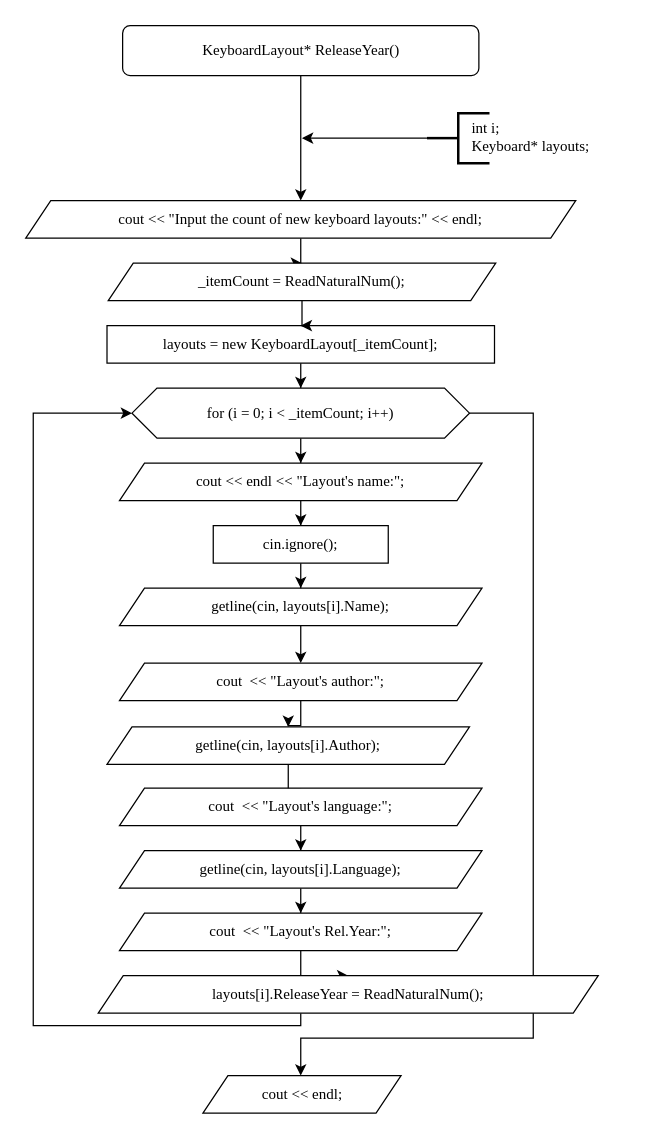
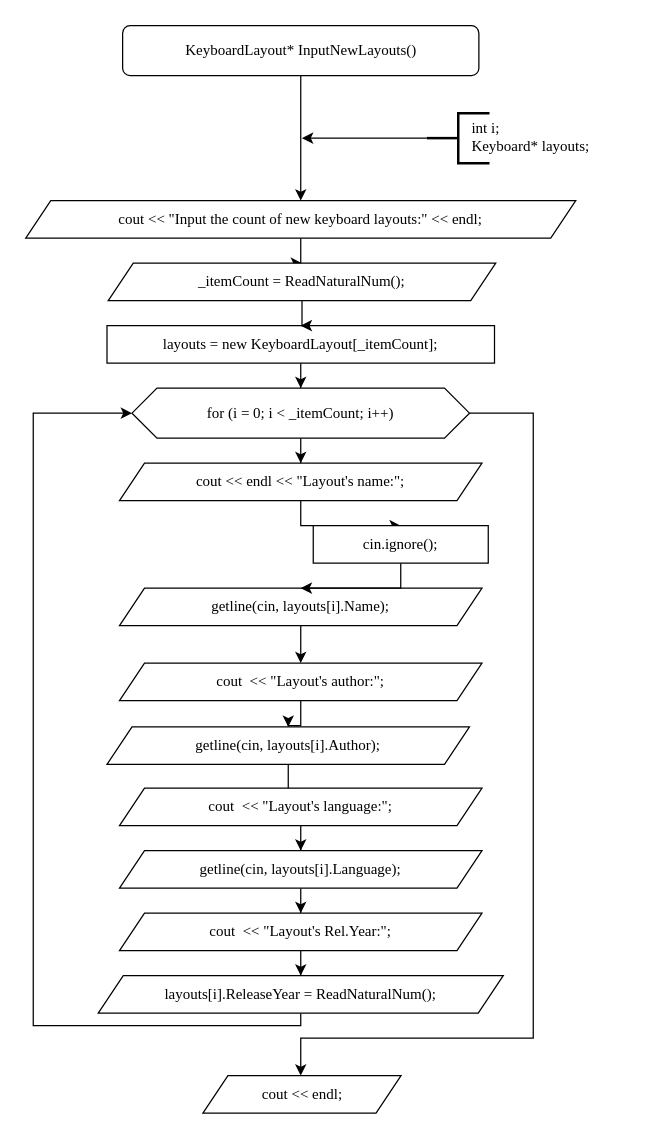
  <mxCell id="0" />
  <mxCell id="1" parent="0" />
  <mxCell id="2" style="edgeStyle=orthogonalEdgeStyle;rounded=0;orthogonalLoop=1;jettySize=auto;html=1;entryX=0.5;entryY=0;entryDx=0;entryDy=0;" edge="1" parent="1" source="3" target="5"><mxGeometry relative="1" as="geometry" /></mxCell>
- <mxCell id="3" value="KeyboardLayout* ReleaseYear()" style="rounded=1;whiteSpace=wrap;html=1;fontFamily=Consolas;" vertex="1" parent="1"><mxGeometry x="97.5" y="20" width="285" height="40" as="geometry" /></mxCell>
+ <mxCell id="3" value="KeyboardLayout* InputNewLayouts()" style="rounded=1;whiteSpace=wrap;html=1;fontFamily=Consolas;" vertex="1" parent="1"><mxGeometry x="97.5" y="20" width="285" height="40" as="geometry" /></mxCell>
  <mxCell id="4" style="edgeStyle=orthogonalEdgeStyle;rounded=0;orthogonalLoop=1;jettySize=auto;html=1;entryX=0.5;entryY=0;entryDx=0;entryDy=0;fontFamily=Consolas;" edge="1" parent="1" source="5" target="12"><mxGeometry relative="1" as="geometry" /></mxCell>
  <mxCell id="5" value="cout &amp;lt;&amp;lt; &quot;Input the count of new keyboard layouts:&quot; &amp;lt;&amp;lt; endl;" style="shape=parallelogram;perimeter=parallelogramPerimeter;whiteSpace=wrap;html=1;fixedSize=1;fontFamily=Consolas;" vertex="1" parent="1"><mxGeometry x="20" y="160" width="440" height="30" as="geometry" /></mxCell>
  <mxCell id="6" style="edgeStyle=orthogonalEdgeStyle;rounded=0;orthogonalLoop=1;jettySize=auto;html=1;fontFamily=Consolas;" edge="1" parent="1" source="7"><mxGeometry relative="1" as="geometry"><mxPoint x="241" y="110" as="targetPoint" /></mxGeometry></mxCell>
  <mxCell id="7" value="" style="strokeWidth=2;html=1;shape=mxgraph.flowchart.annotation_2;align=left;labelPosition=right;pointerEvents=1;" vertex="1" parent="1"><mxGeometry x="341" y="90" width="50" height="40" as="geometry" /></mxCell>
  <mxCell id="8" value="&lt;div&gt;int i;&lt;/div&gt;&lt;div&gt;Keyboard* layouts;&lt;/div&gt;" style="text;html=1;strokeColor=none;fillColor=none;align=left;verticalAlign=middle;whiteSpace=wrap;rounded=0;fontFamily=Consolas;" vertex="1" parent="1"><mxGeometry x="375" y="94" width="130" height="30" as="geometry" /></mxCell>
  <mxCell id="9" style="edgeStyle=orthogonalEdgeStyle;rounded=0;orthogonalLoop=1;jettySize=auto;html=1;entryX=0.5;entryY=0;entryDx=0;entryDy=0;fontFamily=Consolas;" edge="1" parent="1" source="10" target="15"><mxGeometry relative="1" as="geometry" /></mxCell>
  <mxCell id="10" value="layouts = new KeyboardLayout[_itemCount];" style="rounded=0;whiteSpace=wrap;html=1;fontFamily=Consolas;align=center;" vertex="1" parent="1"><mxGeometry x="85" y="260" width="310" height="30" as="geometry" /></mxCell>
  <mxCell id="11" style="edgeStyle=orthogonalEdgeStyle;rounded=0;orthogonalLoop=1;jettySize=auto;html=1;entryX=0.5;entryY=0;entryDx=0;entryDy=0;fontFamily=Consolas;" edge="1" parent="1" source="12" target="10"><mxGeometry relative="1" as="geometry" /></mxCell>
  <mxCell id="12" value="_itemCount = ReadNaturalNum();" style="shape=parallelogram;perimeter=parallelogramPerimeter;whiteSpace=wrap;html=1;fixedSize=1;fontFamily=Consolas;" vertex="1" parent="1"><mxGeometry x="86" y="210" width="310" height="30" as="geometry" /></mxCell>
  <mxCell id="13" style="edgeStyle=orthogonalEdgeStyle;rounded=0;orthogonalLoop=1;jettySize=auto;html=1;entryX=0.5;entryY=0;entryDx=0;entryDy=0;fontFamily=Consolas;" edge="1" parent="1" source="15" target="17"><mxGeometry relative="1" as="geometry" /></mxCell>
  <mxCell id="14" style="edgeStyle=orthogonalEdgeStyle;rounded=0;orthogonalLoop=1;jettySize=auto;html=1;fontFamily=Consolas;" edge="1" parent="1" source="15"><mxGeometry relative="1" as="geometry"><mxPoint x="240" y="860" as="targetPoint" /><Array as="points"><mxPoint x="426" y="330" /><mxPoint x="426" y="830" /></Array></mxGeometry></mxCell>
  <mxCell id="15" value="for (i = 0; i &amp;lt; _itemCount; i++)" style="shape=hexagon;perimeter=hexagonPerimeter2;whiteSpace=wrap;html=1;fixedSize=1;fontFamily=Consolas;" vertex="1" parent="1"><mxGeometry x="105" y="310" width="270" height="40" as="geometry" /></mxCell>
  <mxCell id="16" style="edgeStyle=orthogonalEdgeStyle;rounded=0;orthogonalLoop=1;jettySize=auto;html=1;entryX=0.5;entryY=0;entryDx=0;entryDy=0;fontFamily=Consolas;" edge="1" parent="1" source="17" target="21"><mxGeometry relative="1" as="geometry" /></mxCell>
  <mxCell id="17" value="cout &amp;lt;&amp;lt; endl &amp;lt;&amp;lt; &quot;Layout's name:&quot;;" style="shape=parallelogram;perimeter=parallelogramPerimeter;whiteSpace=wrap;html=1;fixedSize=1;fontFamily=Consolas;" vertex="1" parent="1"><mxGeometry x="95" y="370" width="290" height="30" as="geometry" /></mxCell>
  <mxCell id="18" style="edgeStyle=orthogonalEdgeStyle;rounded=0;orthogonalLoop=1;jettySize=auto;html=1;entryX=0.5;entryY=0;entryDx=0;entryDy=0;fontFamily=Consolas;" edge="1" parent="1" source="19" target="23"><mxGeometry relative="1" as="geometry" /></mxCell>
  <mxCell id="19" value="getline(cin, layouts[i].Name);" style="shape=parallelogram;perimeter=parallelogramPerimeter;whiteSpace=wrap;html=1;fixedSize=1;fontFamily=Consolas;" vertex="1" parent="1"><mxGeometry x="95" y="470" width="290" height="30" as="geometry" /></mxCell>
  <mxCell id="20" style="edgeStyle=orthogonalEdgeStyle;rounded=0;orthogonalLoop=1;jettySize=auto;html=1;entryX=0.5;entryY=0;entryDx=0;entryDy=0;fontFamily=Consolas;" edge="1" parent="1" source="21" target="19"><mxGeometry relative="1" as="geometry" /></mxCell>
- <mxCell id="21" value="cin.ignore();" style="rounded=0;whiteSpace=wrap;html=1;fontFamily=Consolas;align=center;" vertex="1" parent="1"><mxGeometry x="170" y="420" width="140" height="30" as="geometry" /></mxCell>
+ <mxCell id="21" value="cin.ignore();" style="rounded=0;whiteSpace=wrap;html=1;fontFamily=Consolas;align=center;" vertex="1" parent="1"><mxGeometry x="250" y="420" width="140" height="30" as="geometry" /></mxCell>
  <mxCell id="22" style="edgeStyle=orthogonalEdgeStyle;rounded=0;orthogonalLoop=1;jettySize=auto;html=1;fontFamily=Consolas;" edge="1" parent="1" source="23" target="25"><mxGeometry relative="1" as="geometry" /></mxCell>
  <mxCell id="23" value="cout&amp;nbsp; &amp;lt;&amp;lt; &quot;Layout's author:&quot;;" style="shape=parallelogram;perimeter=parallelogramPerimeter;whiteSpace=wrap;html=1;fixedSize=1;fontFamily=Consolas;" vertex="1" parent="1"><mxGeometry x="95" y="530" width="290" height="30" as="geometry" /></mxCell>
  <mxCell id="24" style="edgeStyle=orthogonalEdgeStyle;rounded=0;orthogonalLoop=1;jettySize=auto;html=1;fontFamily=Consolas;" edge="1" parent="1" source="25" target="27"><mxGeometry relative="1" as="geometry" /></mxCell>
  <mxCell id="25" value="getline(cin, layouts[i].Author);" style="shape=parallelogram;perimeter=parallelogramPerimeter;whiteSpace=wrap;html=1;fixedSize=1;fontFamily=Consolas;" vertex="1" parent="1"><mxGeometry x="85" y="581" width="290" height="30" as="geometry" /></mxCell>
  <mxCell id="26" style="edgeStyle=orthogonalEdgeStyle;rounded=0;orthogonalLoop=1;jettySize=auto;html=1;fontFamily=Consolas;" edge="1" parent="1" source="27" target="29"><mxGeometry relative="1" as="geometry" /></mxCell>
  <mxCell id="27" value="cout&amp;nbsp; &amp;lt;&amp;lt; &quot;Layout's language:&quot;;" style="shape=parallelogram;perimeter=parallelogramPerimeter;whiteSpace=wrap;html=1;fixedSize=1;fontFamily=Consolas;" vertex="1" parent="1"><mxGeometry x="95" y="630" width="290" height="30" as="geometry" /></mxCell>
  <mxCell id="28" style="edgeStyle=orthogonalEdgeStyle;rounded=0;orthogonalLoop=1;jettySize=auto;html=1;fontFamily=Consolas;" edge="1" parent="1" source="29" target="31"><mxGeometry relative="1" as="geometry" /></mxCell>
  <mxCell id="29" value="getline(cin, layouts[i].Language);" style="shape=parallelogram;perimeter=parallelogramPerimeter;whiteSpace=wrap;html=1;fixedSize=1;fontFamily=Consolas;" vertex="1" parent="1"><mxGeometry x="95" y="680" width="290" height="30" as="geometry" /></mxCell>
  <mxCell id="30" style="edgeStyle=orthogonalEdgeStyle;rounded=0;orthogonalLoop=1;jettySize=auto;html=1;entryX=0.5;entryY=0;entryDx=0;entryDy=0;fontFamily=Consolas;" edge="1" parent="1" source="31" target="33"><mxGeometry relative="1" as="geometry" /></mxCell>
  <mxCell id="31" value="cout&amp;nbsp; &amp;lt;&amp;lt; &quot;Layout's Rel.Year:&quot;;" style="shape=parallelogram;perimeter=parallelogramPerimeter;whiteSpace=wrap;html=1;fixedSize=1;fontFamily=Consolas;" vertex="1" parent="1"><mxGeometry x="95" y="730" width="290" height="30" as="geometry" /></mxCell>
  <mxCell id="32" style="edgeStyle=orthogonalEdgeStyle;rounded=0;orthogonalLoop=1;jettySize=auto;html=1;fontFamily=Consolas;entryX=0;entryY=0.5;entryDx=0;entryDy=0;" edge="1" parent="1" source="33" target="15"><mxGeometry relative="1" as="geometry"><mxPoint x="26" y="330" as="targetPoint" /><Array as="points"><mxPoint x="240" y="820" /><mxPoint x="26" y="820" /><mxPoint x="26" y="330" /></Array></mxGeometry></mxCell>
- <mxCell id="33" value="layouts[i].ReleaseYear = ReadNaturalNum();" style="shape=parallelogram;perimeter=parallelogramPerimeter;whiteSpace=wrap;html=1;fixedSize=1;fontFamily=Consolas;" vertex="1" parent="1"><mxGeometry x="78" y="780" width="400" height="30" as="geometry" /></mxCell>
+ <mxCell id="33" value="layouts[i].ReleaseYear = ReadNaturalNum();" style="shape=parallelogram;perimeter=parallelogramPerimeter;whiteSpace=wrap;html=1;fixedSize=1;fontFamily=Consolas;" vertex="1" parent="1"><mxGeometry x="78" y="780" width="324" height="30" as="geometry" /></mxCell>
  <mxCell id="34" value="cout &amp;lt;&amp;lt; endl;" style="shape=parallelogram;perimeter=parallelogramPerimeter;whiteSpace=wrap;html=1;fixedSize=1;fontFamily=Consolas;" vertex="1" parent="1"><mxGeometry x="161.75" y="860" width="158.5" height="30" as="geometry" /></mxCell>
